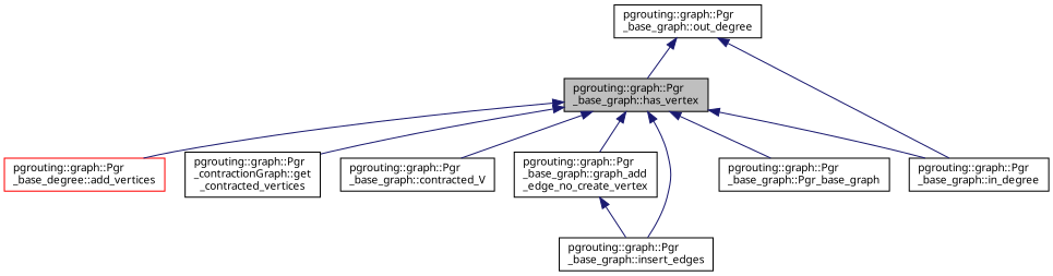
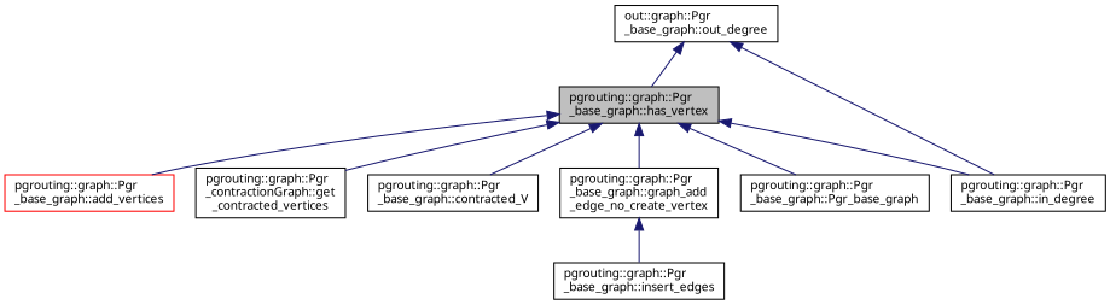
  digraph {
    fontname="Noto Sans"
    rankdir=TB
    node [color=black fillcolor=white fontname="Noto Sans" fontsize=10 shape=record style=filled]
    edge [color=midnightblue dir=back fontname="Noto Sans" fontsize=10 labelfontname=Helvetica labelfontsize=10 style=solid]
    n1 [fillcolor=grey75 fontcolor=black height=0.2 label="pgrouting::graph::Pgr\l_base_graph::has_vertex" width=0.4]
-   n2 [color=red height=0.2 label="pgrouting::graph::Pgr\l_base_degree::add_vertices" width=0.4]
+   n2 [color=red height=0.2 label="pgrouting::graph::Pgr\l_base_graph::add_vertices" width=0.4]
    n3 [height=0.2 label="pgrouting::graph::Pgr\l_contractionGraph::get\l_contracted_vertices" width=0.4]
    n4 [height=0.2 label="pgrouting::graph::Pgr\l_base_graph::contracted_V" width=0.4]
    n5 [height=0.2 label="pgrouting::graph::Pgr\l_base_graph::graph_add\l_edge_no_create_vertex" width=0.4]
    n6 [height=0.2 label="pgrouting::graph::Pgr\l_base_graph::insert_edges" width=0.4]
    n7 [height=0.2 label="pgrouting::graph::Pgr\l_base_graph::in_degree" width=0.4]
    n8 [height=0.2 label="pgrouting::graph::Pgr\l_base_graph::Pgr_base_graph" width=0.4]
-   n9 [height=0.2 label="pgrouting::graph::Pgr\l_base_graph::out_degree" width=0.4]
+   n9 [height=0.2 label="out::graph::Pgr\l_base_graph::out_degree" width=0.4]
    n1 -> n2
    n1 -> n3
    n1 -> n4
    n1 -> n5
-   n1 -> n6
    n1 -> n7
    n1 -> n8
    n5 -> n6
    n9 -> n1
    n9 -> n7
  }
